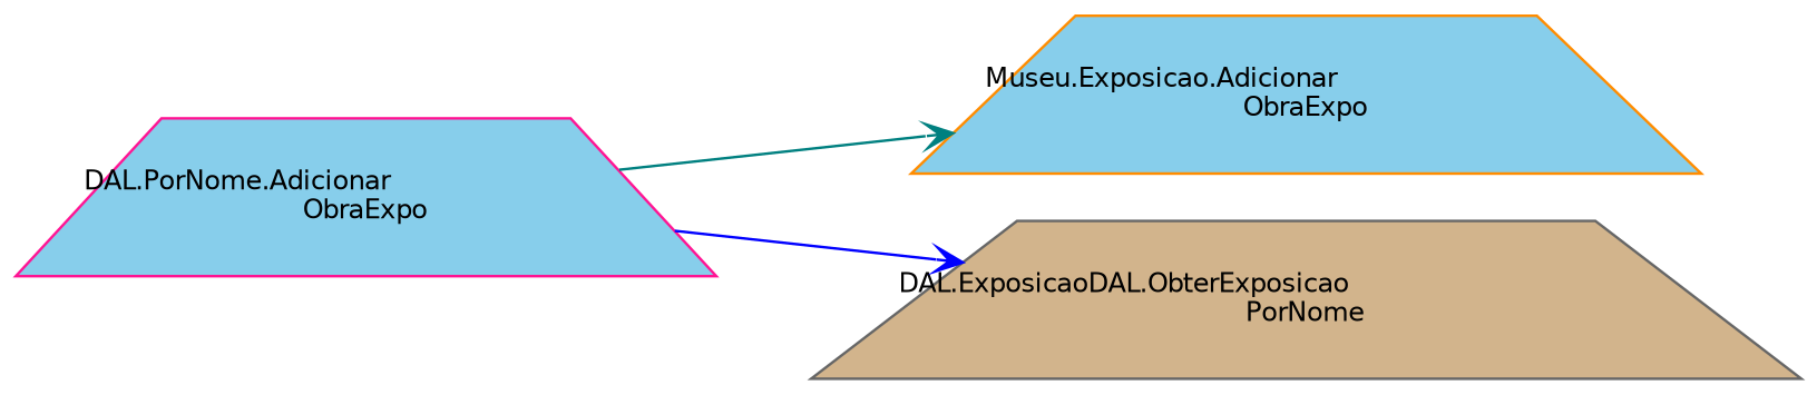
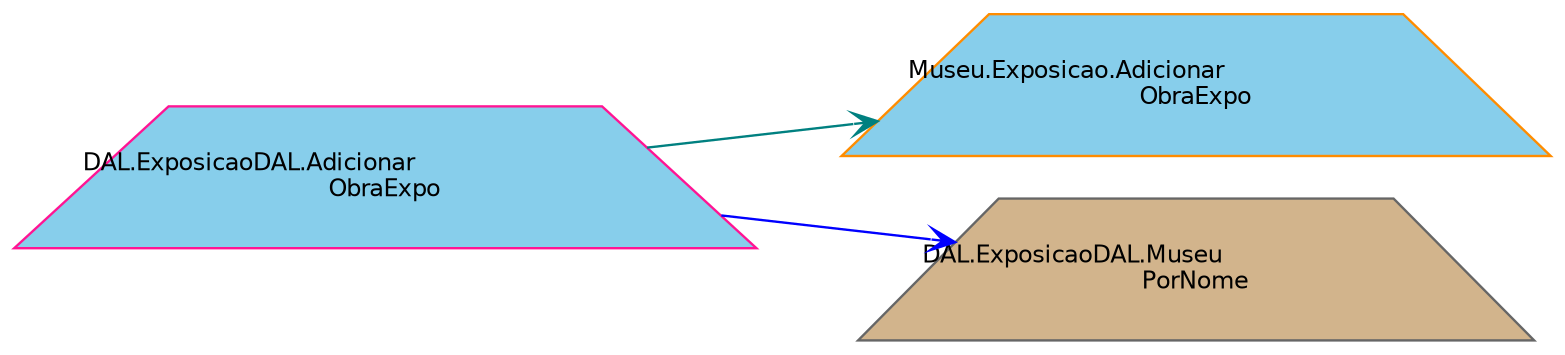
  digraph {
    rankdir=LR
    node [fillcolor=skyblue fontname=Helvetica fontsize=10 shape=trapezium style=filled]
    edge [arrowhead=vee fontname=Helvetica fontsize=10 labelfontname=Helvetica labelfontsize=10 style=solid]
-   n1 [color=deeppink height=0.2 label="DAL.PorNome.Adicionar\lObraExpo" width=0.4]
+   n1 [color=deeppink height=0.2 label="DAL.ExposicaoDAL.Adicionar\lObraExpo" width=0.4]
    n2 [color=darkorange height=0.2 label="Museu.Exposicao.Adicionar\lObraExpo" width=0.4]
-   n3 [color=gray40 fillcolor=tan height=0.2 label="DAL.ExposicaoDAL.ObterExposicao\lPorNome" width=0.4]
+   n3 [color=gray40 fillcolor=tan height=0.2 label="DAL.ExposicaoDAL.Museu\lPorNome" width=0.4]
    n1 -> n2 [color=teal]
    n1 -> n3 [color=blue]
  }
